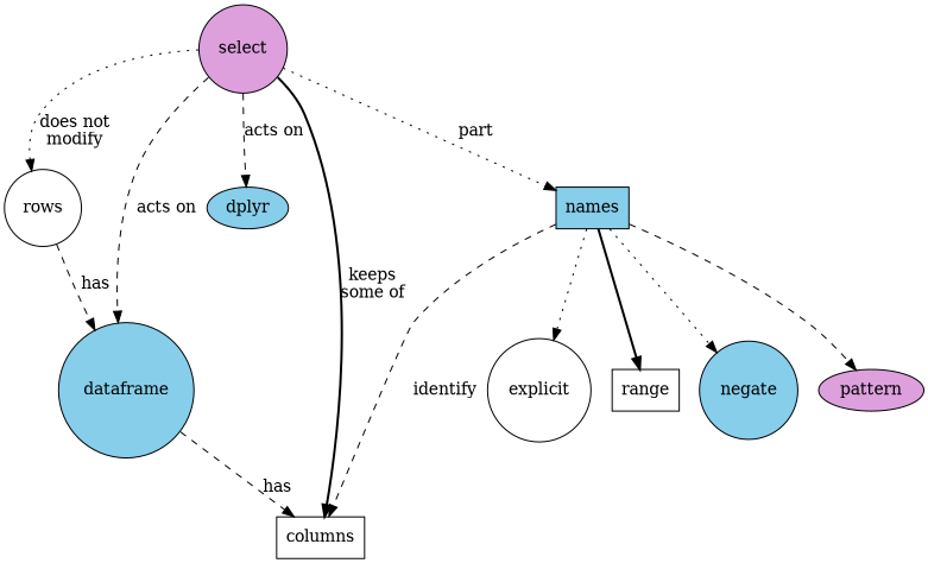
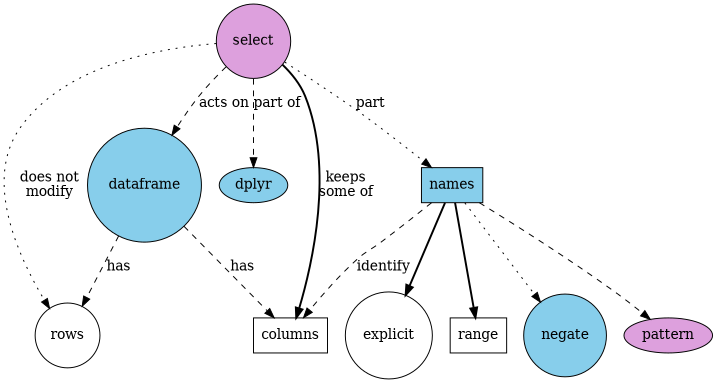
  digraph {
    node [fillcolor=white shape=circle style=filled]
    edge [style=dashed]
    select [fillcolor=plum]
    rows
    dataframe [fillcolor=skyblue]
    dplyr [fillcolor=skyblue shape=ellipse]
    columns [shape=box]
    names [fillcolor=skyblue shape=box]
    explicit
    range [shape=box]
    negate [fillcolor=skyblue]
    pattern [fillcolor=plum shape=ellipse]
    select -> rows [label="does not\nmodify" style=dotted]
    select -> dataframe [label="acts on"]
-   select -> dplyr [label="acts on"]
+   select -> dplyr [label="part of"]
    select -> columns [label="keeps\nsome of" style=bold]
    select -> names [label=part style=dotted]
-   rows -> dataframe [label=has]
+   dataframe -> rows [label=has]
    dataframe -> columns [label=has]
    names -> columns [label=identify]
-   names -> explicit [style=dotted]
+   names -> explicit [style=bold]
    names -> range [style=bold]
    names -> negate [style=dotted]
    names -> pattern
  }
